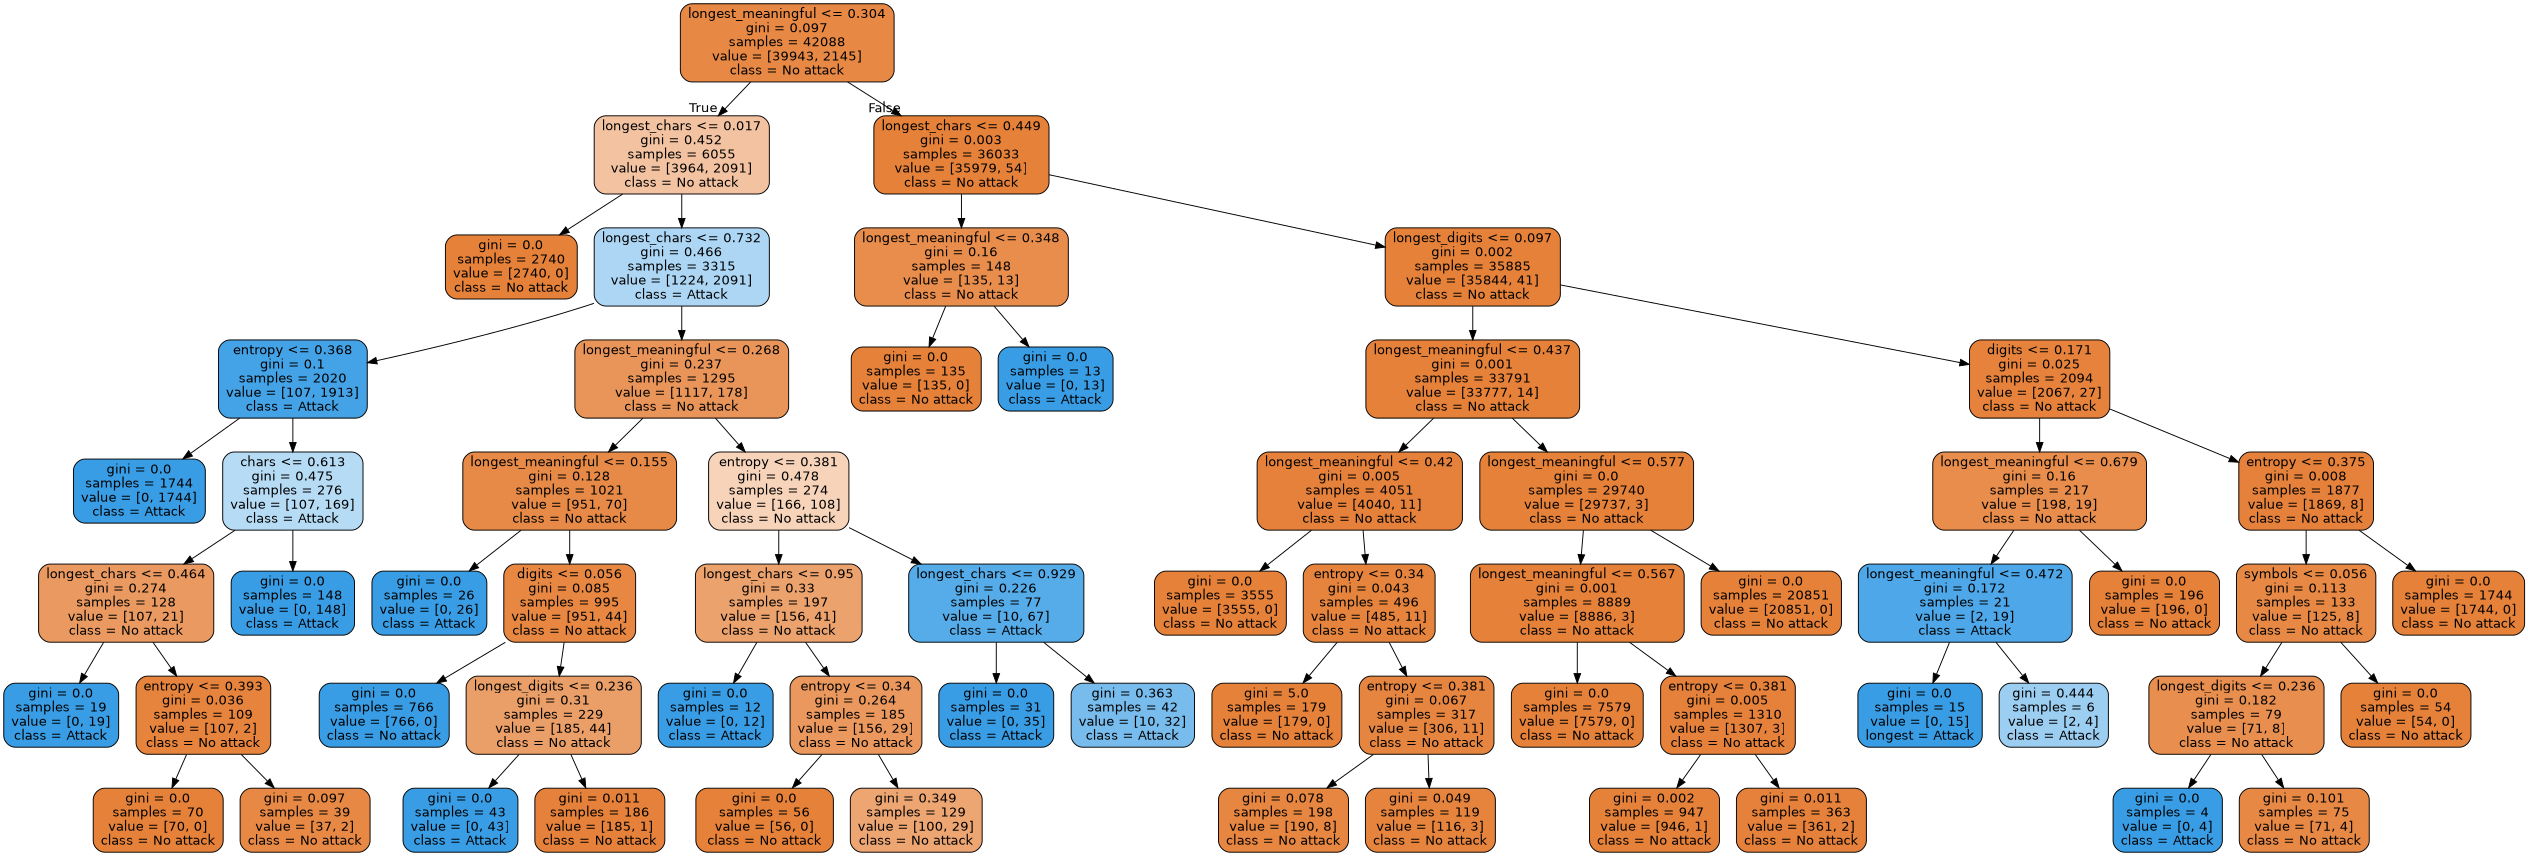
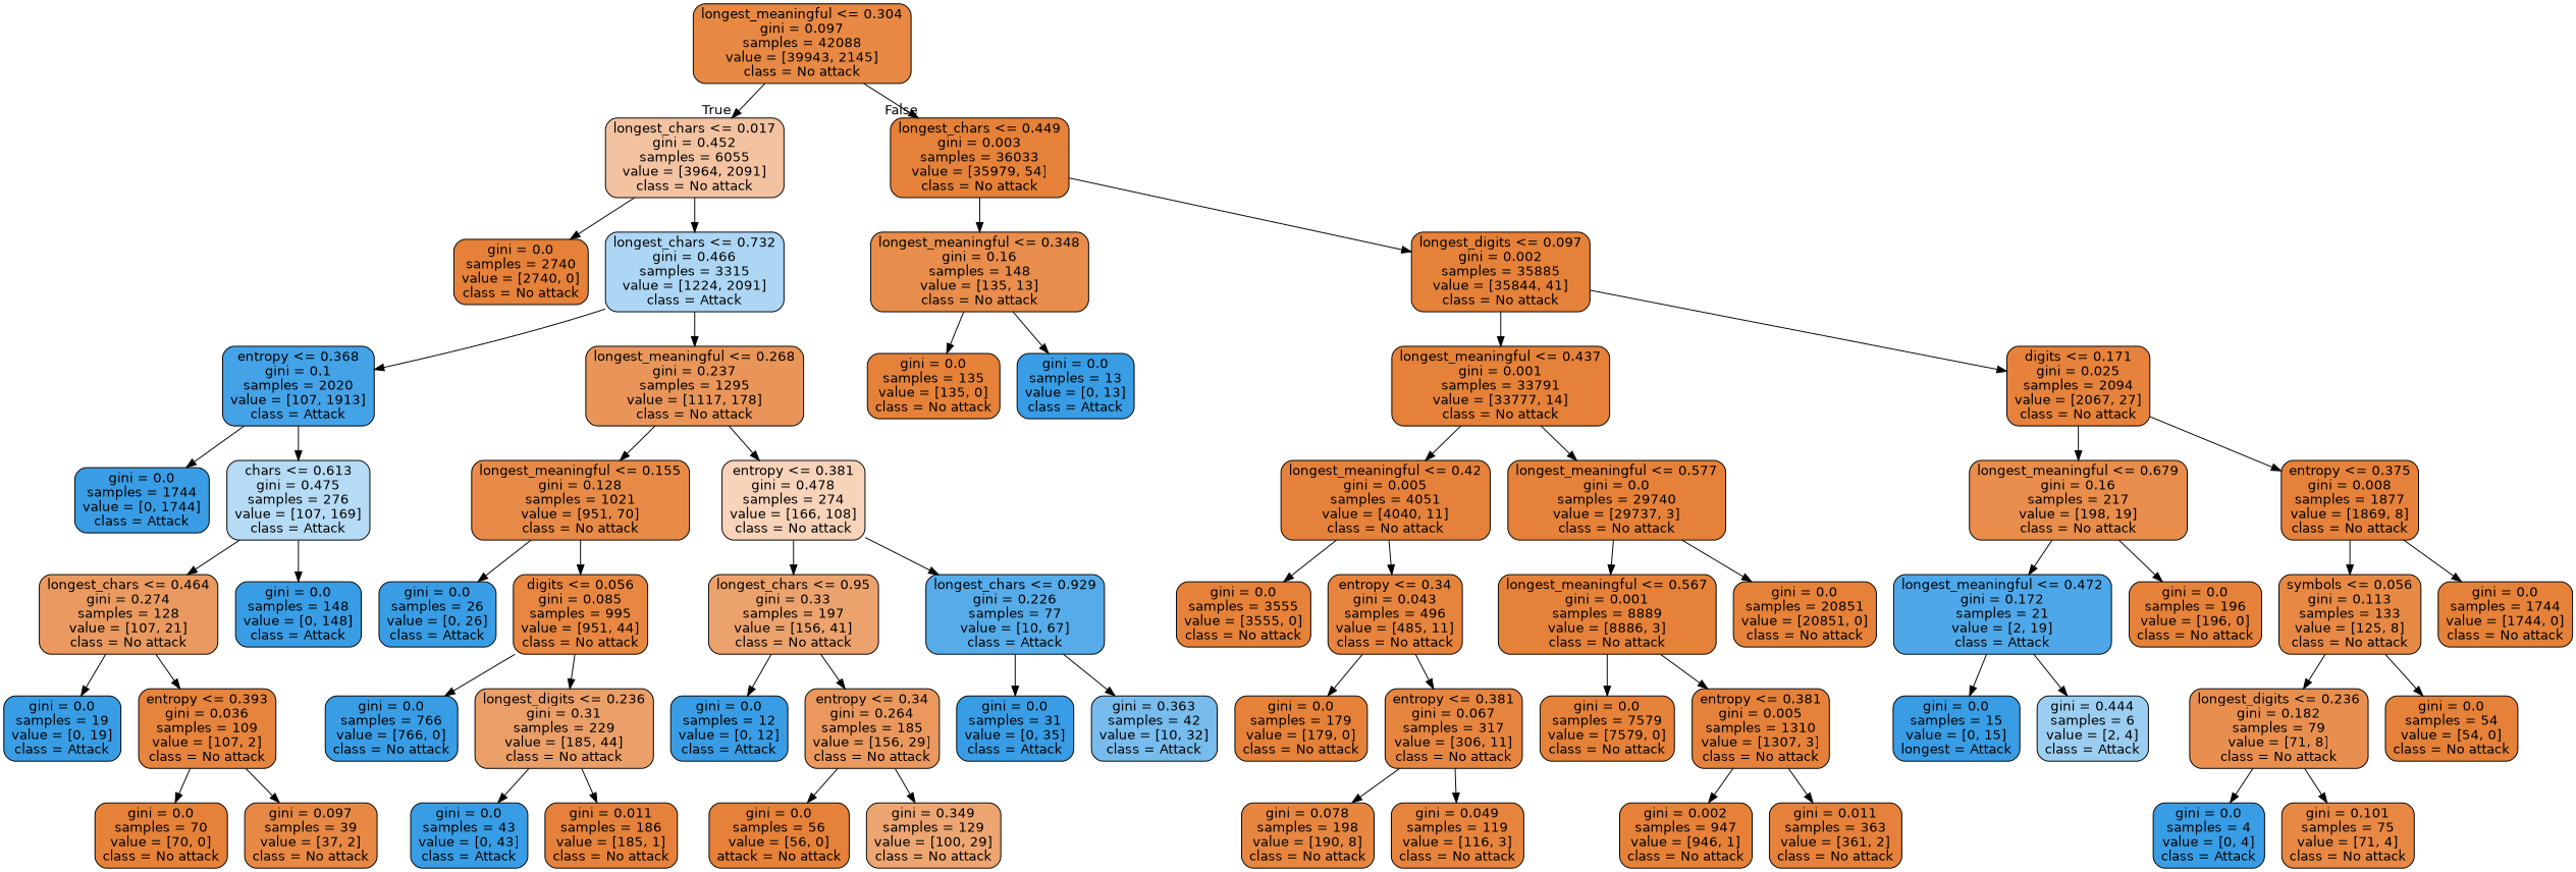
  digraph {
    node [color=black fillcolor="#e58139ff" fontname=helvetica shape=box style="filled, rounded"]
    edge [fontname=helvetica]
    n1 [fillcolor="#e58139f1" label="longest_meaningful <= 0.304\ngini = 0.097\nsamples = 42088\nvalue = [39943, 2145]\nclass = No attack"]
    n2 [fillcolor="#e5813978" label="longest_chars <= 0.017\ngini = 0.452\nsamples = 6055\nvalue = [3964, 2091]\nclass = No attack"]
    n3 [label="longest_chars <= 0.449\ngini = 0.003\nsamples = 36033\nvalue = [35979, 54]\nclass = No attack"]
    n4 [label="gini = 0.0\nsamples = 2740\nvalue = [2740, 0]\nclass = No attack"]
    n5 [fillcolor="#399de56a" label="longest_chars <= 0.732\ngini = 0.466\nsamples = 3315\nvalue = [1224, 2091]\nclass = Attack"]
    n6 [fillcolor="#e58139e6" label="longest_meaningful <= 0.348\ngini = 0.16\nsamples = 148\nvalue = [135, 13]\nclass = No attack"]
    n7 [label="longest_digits <= 0.097\ngini = 0.002\nsamples = 35885\nvalue = [35844, 41]\nclass = No attack"]
    n8 [fillcolor="#399de5f1" label="entropy <= 0.368\ngini = 0.1\nsamples = 2020\nvalue = [107, 1913]\nclass = Attack"]
    n9 [fillcolor="#e58139d6" label="longest_meaningful <= 0.268\ngini = 0.237\nsamples = 1295\nvalue = [1117, 178]\nclass = No attack"]
    n10 [fillcolor="#399de5ff" label="gini = 0.0\nsamples = 1744\nvalue = [0, 1744]\nclass = Attack"]
    n11 [fillcolor="#399de55e" label="chars <= 0.613\ngini = 0.475\nsamples = 276\nvalue = [107, 169]\nclass = Attack"]
    n12 [fillcolor="#e58139ec" label="longest_meaningful <= 0.155\ngini = 0.128\nsamples = 1021\nvalue = [951, 70]\nclass = No attack"]
    n13 [fillcolor="#e5813959" label="entropy <= 0.381\ngini = 0.478\nsamples = 274\nvalue = [166, 108]\nclass = No attack"]
    n14 [fillcolor="#e58139cd" label="longest_chars <= 0.464\ngini = 0.274\nsamples = 128\nvalue = [107, 21]\nclass = No attack"]
    n15 [fillcolor="#399de5ff" label="gini = 0.0\nsamples = 148\nvalue = [0, 148]\nclass = Attack"]
    n16 [fillcolor="#399de5ff" label="gini = 0.0\nsamples = 19\nvalue = [0, 19]\nclass = Attack"]
    n17 [fillcolor="#e58139fa" label="entropy <= 0.393\ngini = 0.036\nsamples = 109\nvalue = [107, 2]\nclass = No attack"]
    n18 [label="gini = 0.0\nsamples = 70\nvalue = [70, 0]\nclass = No attack"]
    n19 [fillcolor="#e58139f1" label="gini = 0.097\nsamples = 39\nvalue = [37, 2]\nclass = No attack"]
    n20 [fillcolor="#399de5ff" label="gini = 0.0\nsamples = 26\nvalue = [0, 26]\nclass = Attack"]
    n21 [fillcolor="#e58139f3" label="digits <= 0.056\ngini = 0.085\nsamples = 995\nvalue = [951, 44]\nclass = No attack"]
    n22 [fillcolor="#e58139bc" label="longest_chars <= 0.95\ngini = 0.33\nsamples = 197\nvalue = [156, 41]\nclass = No attack"]
    n23 [fillcolor="#399de5d9" label="longest_chars <= 0.929\ngini = 0.226\nsamples = 77\nvalue = [10, 67]\nclass = Attack"]
    n24 [fillcolor="#399de5ff" label="gini = 0.0\nsamples = 766\nvalue = [766, 0]\nclass = No attack"]
    n25 [fillcolor="#e58139c2" label="longest_digits <= 0.236\ngini = 0.31\nsamples = 229\nvalue = [185, 44]\nclass = No attack"]
    n26 [fillcolor="#399de5ff" label="gini = 0.0\nsamples = 43\nvalue = [0, 43]\nclass = Attack"]
    n27 [fillcolor="#e58139fe" label="gini = 0.011\nsamples = 186\nvalue = [185, 1]\nclass = No attack"]
    n28 [fillcolor="#399de5ff" label="gini = 0.0\nsamples = 12\nvalue = [0, 12]\nclass = Attack"]
    n29 [fillcolor="#e58139d0" label="entropy <= 0.34\ngini = 0.264\nsamples = 185\nvalue = [156, 29]\nclass = No attack"]
    n30 [fillcolor="#399de5ff" label="gini = 0.0\nsamples = 31\nvalue = [0, 35]\nclass = Attack"]
    n31 [fillcolor="#399de5af" label="gini = 0.363\nsamples = 42\nvalue = [10, 32]\nclass = Attack"]
-   n32 [label="gini = 0.0\nsamples = 56\nvalue = [56, 0]\nclass = No attack"]
+   n32 [label="gini = 0.0\nsamples = 56\nvalue = [56, 0]\nattack = No attack"]
    n33 [fillcolor="#e58139b5" label="gini = 0.349\nsamples = 129\nvalue = [100, 29]\nclass = No attack"]
    n34 [label="gini = 0.0\nsamples = 135\nvalue = [135, 0]\nclass = No attack"]
    n35 [fillcolor="#399de5ff" label="gini = 0.0\nsamples = 13\nvalue = [0, 13]\nclass = Attack"]
    n36 [label="longest_meaningful <= 0.437\ngini = 0.001\nsamples = 33791\nvalue = [33777, 14]\nclass = No attack"]
    n37 [fillcolor="#e58139fc" label="digits <= 0.171\ngini = 0.025\nsamples = 2094\nvalue = [2067, 27]\nclass = No attack"]
    n38 [fillcolor="#e58139fe" label="longest_meaningful <= 0.42\ngini = 0.005\nsamples = 4051\nvalue = [4040, 11]\nclass = No attack"]
    n39 [label="longest_meaningful <= 0.577\ngini = 0.0\nsamples = 29740\nvalue = [29737, 3]\nclass = No attack"]
    n40 [fillcolor="#e58139e7" label="longest_meaningful <= 0.679\ngini = 0.16\nsamples = 217\nvalue = [198, 19]\nclass = No attack"]
    n41 [fillcolor="#e58139fe" label="entropy <= 0.375\ngini = 0.008\nsamples = 1877\nvalue = [1869, 8]\nclass = No attack"]
    n42 [label="gini = 0.0\nsamples = 3555\nvalue = [3555, 0]\nclass = No attack"]
    n43 [fillcolor="#e58139f9" label="entropy <= 0.34\ngini = 0.043\nsamples = 496\nvalue = [485, 11]\nclass = No attack"]
    n44 [label="longest_meaningful <= 0.567\ngini = 0.001\nsamples = 8889\nvalue = [8886, 3]\nclass = No attack"]
    n45 [label="gini = 0.0\nsamples = 20851\nvalue = [20851, 0]\nclass = No attack"]
-   n46 [label="gini = 5.0\nsamples = 179\nvalue = [179, 0]\nclass = No attack"]
+   n46 [label="gini = 0.0\nsamples = 179\nvalue = [179, 0]\nclass = No attack"]
    n47 [fillcolor="#e58139f6" label="entropy <= 0.381\ngini = 0.067\nsamples = 317\nvalue = [306, 11]\nclass = No attack"]
    n48 [fillcolor="#e58139f4" label="gini = 0.078\nsamples = 198\nvalue = [190, 8]\nclass = No attack"]
    n49 [fillcolor="#e58139f8" label="gini = 0.049\nsamples = 119\nvalue = [116, 3]\nclass = No attack"]
    n50 [label="gini = 0.0\nsamples = 7579\nvalue = [7579, 0]\nclass = No attack"]
    n51 [fillcolor="#e58139fe" label="entropy <= 0.381\ngini = 0.005\nsamples = 1310\nvalue = [1307, 3]\nclass = No attack"]
    n52 [label="gini = 0.002\nsamples = 947\nvalue = [946, 1]\nclass = No attack"]
    n53 [fillcolor="#e58139fe" label="gini = 0.011\nsamples = 363\nvalue = [361, 2]\nclass = No attack"]
    n54 [fillcolor="#399de5e4" label="longest_meaningful <= 0.472\ngini = 0.172\nsamples = 21\nvalue = [2, 19]\nclass = Attack"]
    n55 [label="gini = 0.0\nsamples = 196\nvalue = [196, 0]\nclass = No attack"]
    n56 [fillcolor="#e58139ef" label="symbols <= 0.056\ngini = 0.113\nsamples = 133\nvalue = [125, 8]\nclass = No attack"]
    n57 [label="gini = 0.0\nsamples = 1744\nvalue = [1744, 0]\nclass = No attack"]
    n58 [fillcolor="#399de5ff" label="gini = 0.0\nsamples = 15\nvalue = [0, 15]\nlongest = Attack"]
    n59 [fillcolor="#399de57f" label="gini = 0.444\nsamples = 6\nvalue = [2, 4]\nclass = Attack"]
    n60 [fillcolor="#e58139e2" label="longest_digits <= 0.236\ngini = 0.182\nsamples = 79\nvalue = [71, 8]\nclass = No attack"]
    n61 [label="gini = 0.0\nsamples = 54\nvalue = [54, 0]\nclass = No attack"]
    n62 [fillcolor="#399de5ff" label="gini = 0.0\nsamples = 4\nvalue = [0, 4]\nclass = Attack"]
    n63 [fillcolor="#e58139f1" label="gini = 0.101\nsamples = 75\nvalue = [71, 4]\nclass = No attack"]
    n1 -> n2 [headlabel=True labelangle=45 labeldistance=2.5]
    n1 -> n3 [headlabel=False labelangle=-45 labeldistance=2.5]
    n2 -> n4
    n2 -> n5
    n3 -> n6
    n3 -> n7
    n5 -> n8
    n5 -> n9
    n6 -> n34
    n6 -> n35
    n7 -> n36
    n7 -> n37
    n8 -> n10
    n8 -> n11
    n9 -> n12
    n9 -> n13
    n11 -> n14
    n11 -> n15
    n12 -> n20
    n12 -> n21
    n13 -> n22
    n13 -> n23
    n14 -> n16
    n14 -> n17
    n17 -> n18
    n17 -> n19
    n21 -> n24
    n21 -> n25
    n22 -> n28
    n22 -> n29
    n23 -> n30
    n23 -> n31
    n25 -> n26
    n25 -> n27
    n29 -> n32
    n29 -> n33
    n36 -> n38
    n36 -> n39
    n37 -> n40
    n37 -> n41
    n38 -> n42
    n38 -> n43
    n39 -> n44
    n39 -> n45
    n40 -> n54
    n40 -> n55
    n41 -> n56
    n41 -> n57
    n43 -> n46
    n43 -> n47
    n44 -> n50
    n44 -> n51
    n47 -> n48
    n47 -> n49
    n51 -> n52
    n51 -> n53
    n54 -> n58
    n54 -> n59
    n56 -> n60
    n56 -> n61
    n60 -> n62
    n60 -> n63
  }
